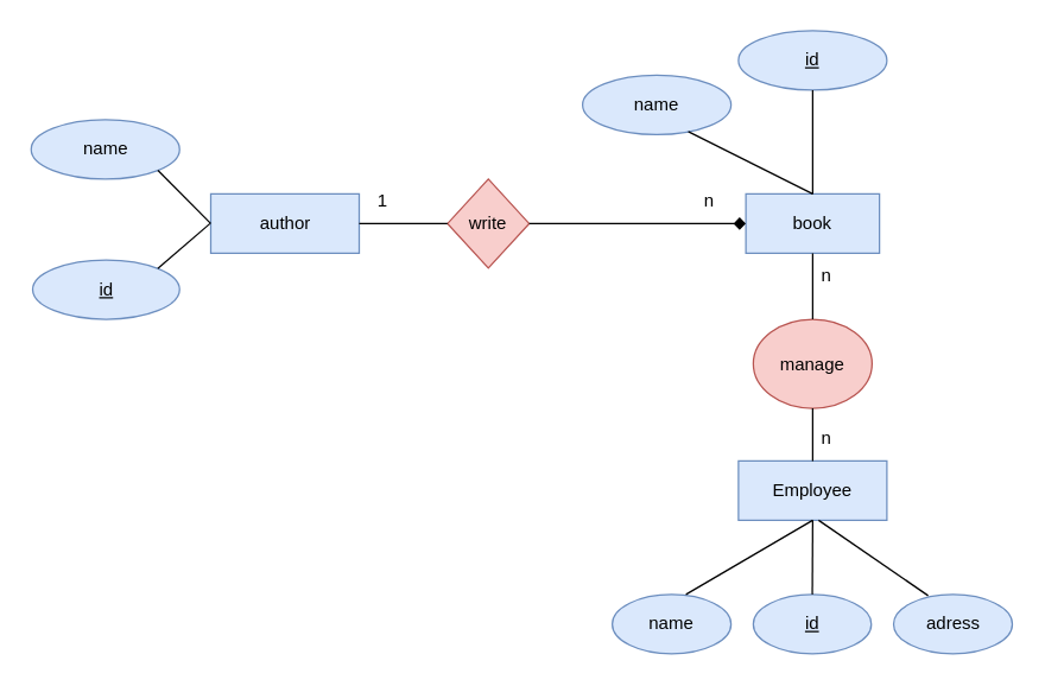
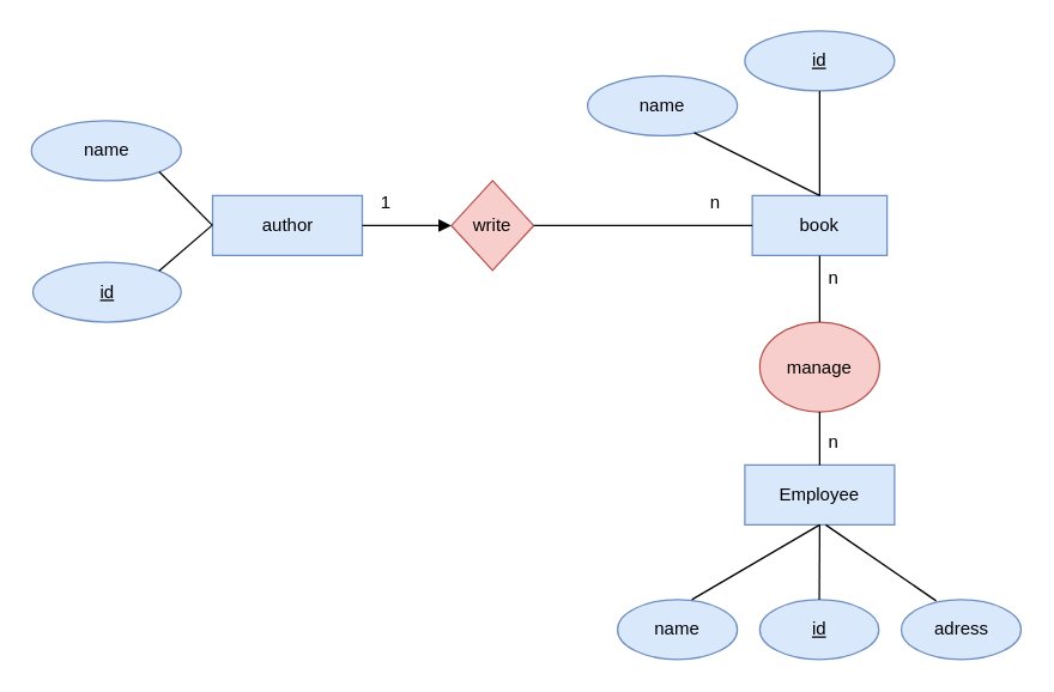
  <mxCell id="0" />
  <mxCell id="1" parent="0" />
  <mxCell id="2" value="name" style="ellipse;whiteSpace=wrap;html=1;align=center;fillColor=#dae8fc;strokeColor=#6c8ebf;" parent="1" vertex="1"><mxGeometry x="20.5" y="80" width="100" height="40" as="geometry" /></mxCell>
  <mxCell id="3" value="id" style="ellipse;whiteSpace=wrap;html=1;align=center;fontStyle=4;fillColor=#dae8fc;strokeColor=#6c8ebf;" parent="1" vertex="1"><mxGeometry x="21.5" y="174.5" width="99" height="40" as="geometry" /></mxCell>
  <mxCell id="4" value="author" style="whiteSpace=wrap;html=1;align=center;fillColor=#dae8fc;strokeColor=#6c8ebf;" parent="1" vertex="1"><mxGeometry x="141.5" y="130" width="100" height="40" as="geometry" /></mxCell>
  <mxCell id="5" value="name" style="ellipse;whiteSpace=wrap;html=1;align=center;fillColor=#dae8fc;strokeColor=#6c8ebf;" parent="1" vertex="1"><mxGeometry x="392" y="50" width="100" height="40" as="geometry" /></mxCell>
  <mxCell id="6" value="id" style="ellipse;whiteSpace=wrap;html=1;align=center;fontStyle=4;fillColor=#dae8fc;strokeColor=#6c8ebf;" parent="1" vertex="1"><mxGeometry x="497" y="20" width="100" height="40" as="geometry" /></mxCell>
  <mxCell id="7" value="book" style="whiteSpace=wrap;html=1;align=center;fillColor=#dae8fc;strokeColor=#6c8ebf;" parent="1" vertex="1"><mxGeometry x="502" y="130" width="90" height="40" as="geometry" /></mxCell>
  <mxCell id="8" value="name" style="ellipse;whiteSpace=wrap;html=1;align=center;fillColor=#dae8fc;strokeColor=#6c8ebf;" parent="1" vertex="1"><mxGeometry x="412" y="400" width="80" height="40" as="geometry" /></mxCell>
  <mxCell id="9" value="id" style="ellipse;whiteSpace=wrap;html=1;align=center;fontStyle=4;fillColor=#dae8fc;strokeColor=#6c8ebf;" parent="1" vertex="1"><mxGeometry x="507" y="400" width="79.5" height="40" as="geometry" /></mxCell>
  <mxCell id="10" value="Employee" style="whiteSpace=wrap;html=1;align=center;fillColor=#dae8fc;strokeColor=#6c8ebf;" parent="1" vertex="1"><mxGeometry x="497" y="310" width="100" height="40" as="geometry" /></mxCell>
  <mxCell id="11" value="adress" style="ellipse;whiteSpace=wrap;html=1;align=center;fillColor=#dae8fc;strokeColor=#6c8ebf;" parent="1" vertex="1"><mxGeometry x="601.5" y="400" width="80" height="40" as="geometry" /></mxCell>
  <mxCell id="12" value="" style="endArrow=none;html=1;rounded=0;exitX=0.291;exitY=0.02;exitDx=0;exitDy=0;exitPerimeter=0;" parent="1" source="11" edge="1"><mxGeometry width="50" height="50" relative="1" as="geometry"><mxPoint x="552.5" y="410" as="sourcePoint" /><mxPoint x="551" y="350" as="targetPoint" /></mxGeometry></mxCell>
  <mxCell id="13" value="manage" style="ellipse;whiteSpace=wrap;html=1;fillColor=#f8cecc;strokeColor=#b85450;" parent="1" vertex="1"><mxGeometry x="507" y="214.5" width="80" height="60" as="geometry" /></mxCell>
  <mxCell id="14" value="" style="endArrow=none;html=1;rounded=0;exitX=0.5;exitY=0;exitDx=0;exitDy=0;entryX=0.5;entryY=1;entryDx=0;entryDy=0;" parent="1" source="9" target="10" edge="1"><mxGeometry width="50" height="50" relative="1" as="geometry"><mxPoint x="574" y="400" as="sourcePoint" /><mxPoint x="541" y="349" as="targetPoint" /></mxGeometry></mxCell>
  <mxCell id="15" value="" style="endArrow=none;html=1;rounded=0;exitX=0.62;exitY=0;exitDx=0;exitDy=0;entryX=0.5;entryY=1;entryDx=0;entryDy=0;exitPerimeter=0;" parent="1" source="8" target="10" edge="1"><mxGeometry width="50" height="50" relative="1" as="geometry"><mxPoint x="552" y="410" as="sourcePoint" /><mxPoint x="551" y="359" as="targetPoint" /></mxGeometry></mxCell>
  <mxCell id="16" value="" style="endArrow=none;html=1;rounded=0;entryX=0.5;entryY=0;entryDx=0;entryDy=0;exitX=0.5;exitY=1;exitDx=0;exitDy=0;" parent="1" source="6" target="7" edge="1"><mxGeometry width="50" height="50" relative="1" as="geometry"><mxPoint x="391" y="240" as="sourcePoint" /><mxPoint x="441" y="190" as="targetPoint" /></mxGeometry></mxCell>
  <mxCell id="17" value="" style="endArrow=none;html=1;rounded=0;entryX=0.5;entryY=0;entryDx=0;entryDy=0;exitX=0.712;exitY=0.95;exitDx=0;exitDy=0;exitPerimeter=0;" parent="1" source="5" target="7" edge="1"><mxGeometry width="50" height="50" relative="1" as="geometry"><mxPoint x="638" y="98" as="sourcePoint" /><mxPoint x="602" y="140" as="targetPoint" /></mxGeometry></mxCell>
  <mxCell id="18" value="" style="endArrow=none;html=1;rounded=0;entryX=0.5;entryY=0;entryDx=0;entryDy=0;exitX=0.5;exitY=1;exitDx=0;exitDy=0;" parent="1" source="7" target="13" edge="1"><mxGeometry width="50" height="50" relative="1" as="geometry"><mxPoint x="557" y="70" as="sourcePoint" /><mxPoint x="557" y="140" as="targetPoint" /></mxGeometry></mxCell>
  <mxCell id="19" value="" style="endArrow=none;html=1;rounded=0;exitX=0.5;exitY=1;exitDx=0;exitDy=0;entryX=0.5;entryY=0;entryDx=0;entryDy=0;" parent="1" source="13" target="10" edge="1"><mxGeometry width="50" height="50" relative="1" as="geometry"><mxPoint x="557" y="180" as="sourcePoint" /><mxPoint x="557" y="225" as="targetPoint" /></mxGeometry></mxCell>
  <mxCell id="20" value="write" style="rhombus;whiteSpace=wrap;html=1;fillColor=#f8cecc;strokeColor=#b85450;" parent="1" vertex="1"><mxGeometry x="301" y="120" width="55" height="60" as="geometry" /></mxCell>
- <mxCell id="21" value="" style="endArrow=diamond;html=1;rounded=0;entryX=0;entryY=0.5;entryDx=0;entryDy=0;exitX=1;exitY=0.5;exitDx=0;exitDy=0;" parent="1" source="20" target="7" edge="1"><mxGeometry width="50" height="50" relative="1" as="geometry"><mxPoint x="391" y="240" as="sourcePoint" /><mxPoint x="441" y="190" as="targetPoint" /></mxGeometry></mxCell>
- <mxCell id="22" value="" style="endArrow=none;html=1;rounded=0;entryX=0;entryY=0.5;entryDx=0;entryDy=0;exitX=1;exitY=0.5;exitDx=0;exitDy=0;" parent="1" source="4" target="20" edge="1"><mxGeometry width="50" height="50" relative="1" as="geometry"><mxPoint x="391" y="160" as="sourcePoint" /><mxPoint x="512" y="160" as="targetPoint" /></mxGeometry></mxCell>
+ <mxCell id="21" value="" style="endArrow=none;html=1;rounded=0;entryX=0;entryY=0.5;entryDx=0;entryDy=0;exitX=1;exitY=0.5;exitDx=0;exitDy=0;" parent="1" source="20" target="7" edge="1"><mxGeometry width="50" height="50" relative="1" as="geometry"><mxPoint x="391" y="240" as="sourcePoint" /><mxPoint x="441" y="190" as="targetPoint" /></mxGeometry></mxCell>
+ <mxCell id="22" value="" style="endArrow=block;html=1;rounded=0;entryX=0;entryY=0.5;entryDx=0;entryDy=0;exitX=1;exitY=0.5;exitDx=0;exitDy=0;" parent="1" source="4" target="20" edge="1"><mxGeometry width="50" height="50" relative="1" as="geometry"><mxPoint x="391" y="160" as="sourcePoint" /><mxPoint x="512" y="160" as="targetPoint" /></mxGeometry></mxCell>
  <mxCell id="23" value="" style="endArrow=none;html=1;rounded=0;entryX=1;entryY=1;entryDx=0;entryDy=0;exitX=0;exitY=0.5;exitDx=0;exitDy=0;" parent="1" source="4" target="2" edge="1"><mxGeometry width="50" height="50" relative="1" as="geometry"><mxPoint x="252" y="160" as="sourcePoint" /><mxPoint x="311" y="160" as="targetPoint" /></mxGeometry></mxCell>
  <mxCell id="24" value="" style="endArrow=none;html=1;rounded=0;entryX=1;entryY=0;entryDx=0;entryDy=0;" parent="1" target="3" edge="1"><mxGeometry width="50" height="50" relative="1" as="geometry"><mxPoint x="141" y="150" as="sourcePoint" /><mxPoint x="126" y="124" as="targetPoint" /></mxGeometry></mxCell>
  <mxCell id="25" value="1" style="text;html=1;align=center;verticalAlign=middle;resizable=0;points=[];autosize=1;strokeColor=none;fillColor=none;" parent="1" vertex="1"><mxGeometry x="241.5" y="120" width="30" height="30" as="geometry" /></mxCell>
  <mxCell id="26" value="n" style="text;html=1;align=center;verticalAlign=middle;resizable=0;points=[];autosize=1;strokeColor=none;fillColor=none;" parent="1" vertex="1"><mxGeometry x="462" y="120" width="30" height="30" as="geometry" /></mxCell>
  <mxCell id="27" value="n" style="text;html=1;align=center;verticalAlign=middle;resizable=0;points=[];autosize=1;strokeColor=none;fillColor=none;" parent="1" vertex="1"><mxGeometry x="541" y="170" width="30" height="30" as="geometry" /></mxCell>
  <mxCell id="28" value="n" style="text;html=1;align=center;verticalAlign=middle;resizable=0;points=[];autosize=1;strokeColor=none;fillColor=none;" parent="1" vertex="1"><mxGeometry x="541" y="280" width="30" height="30" as="geometry" /></mxCell>
